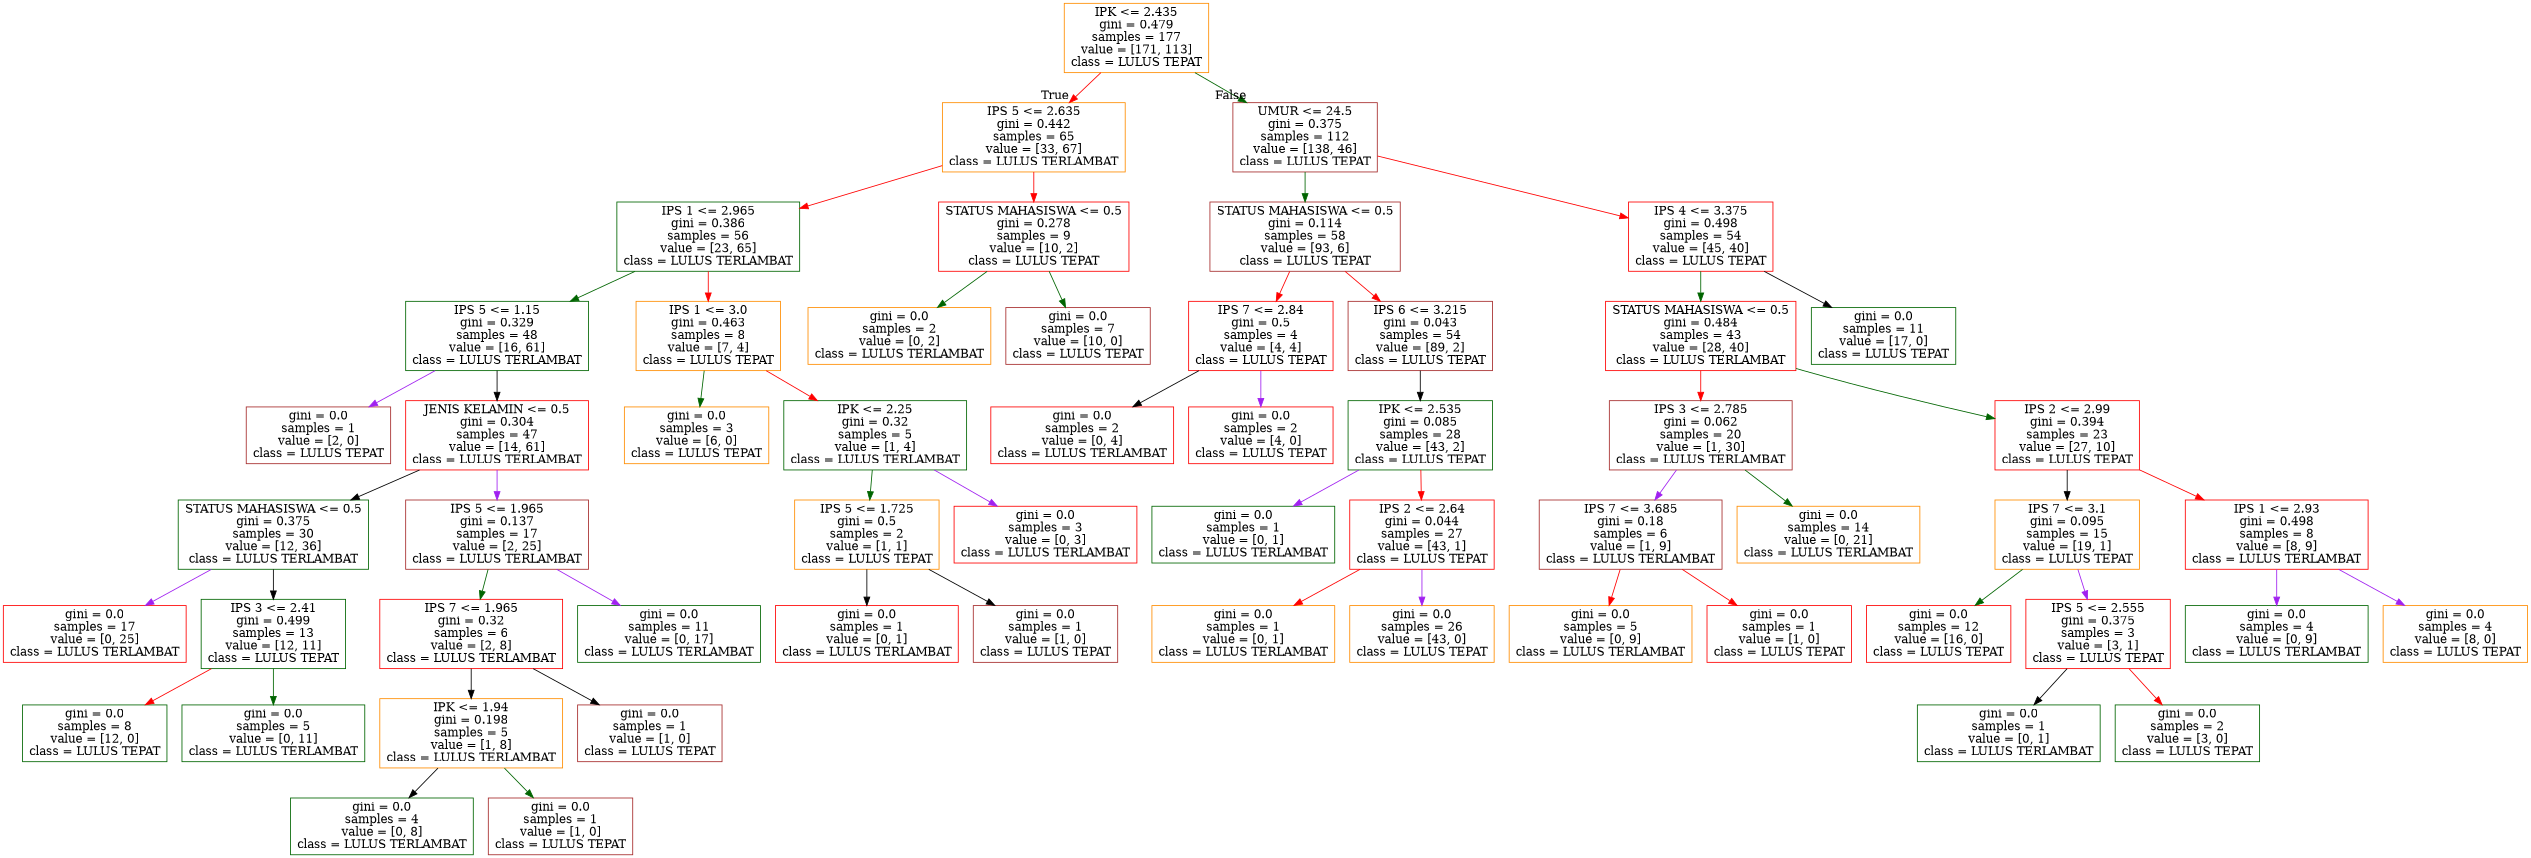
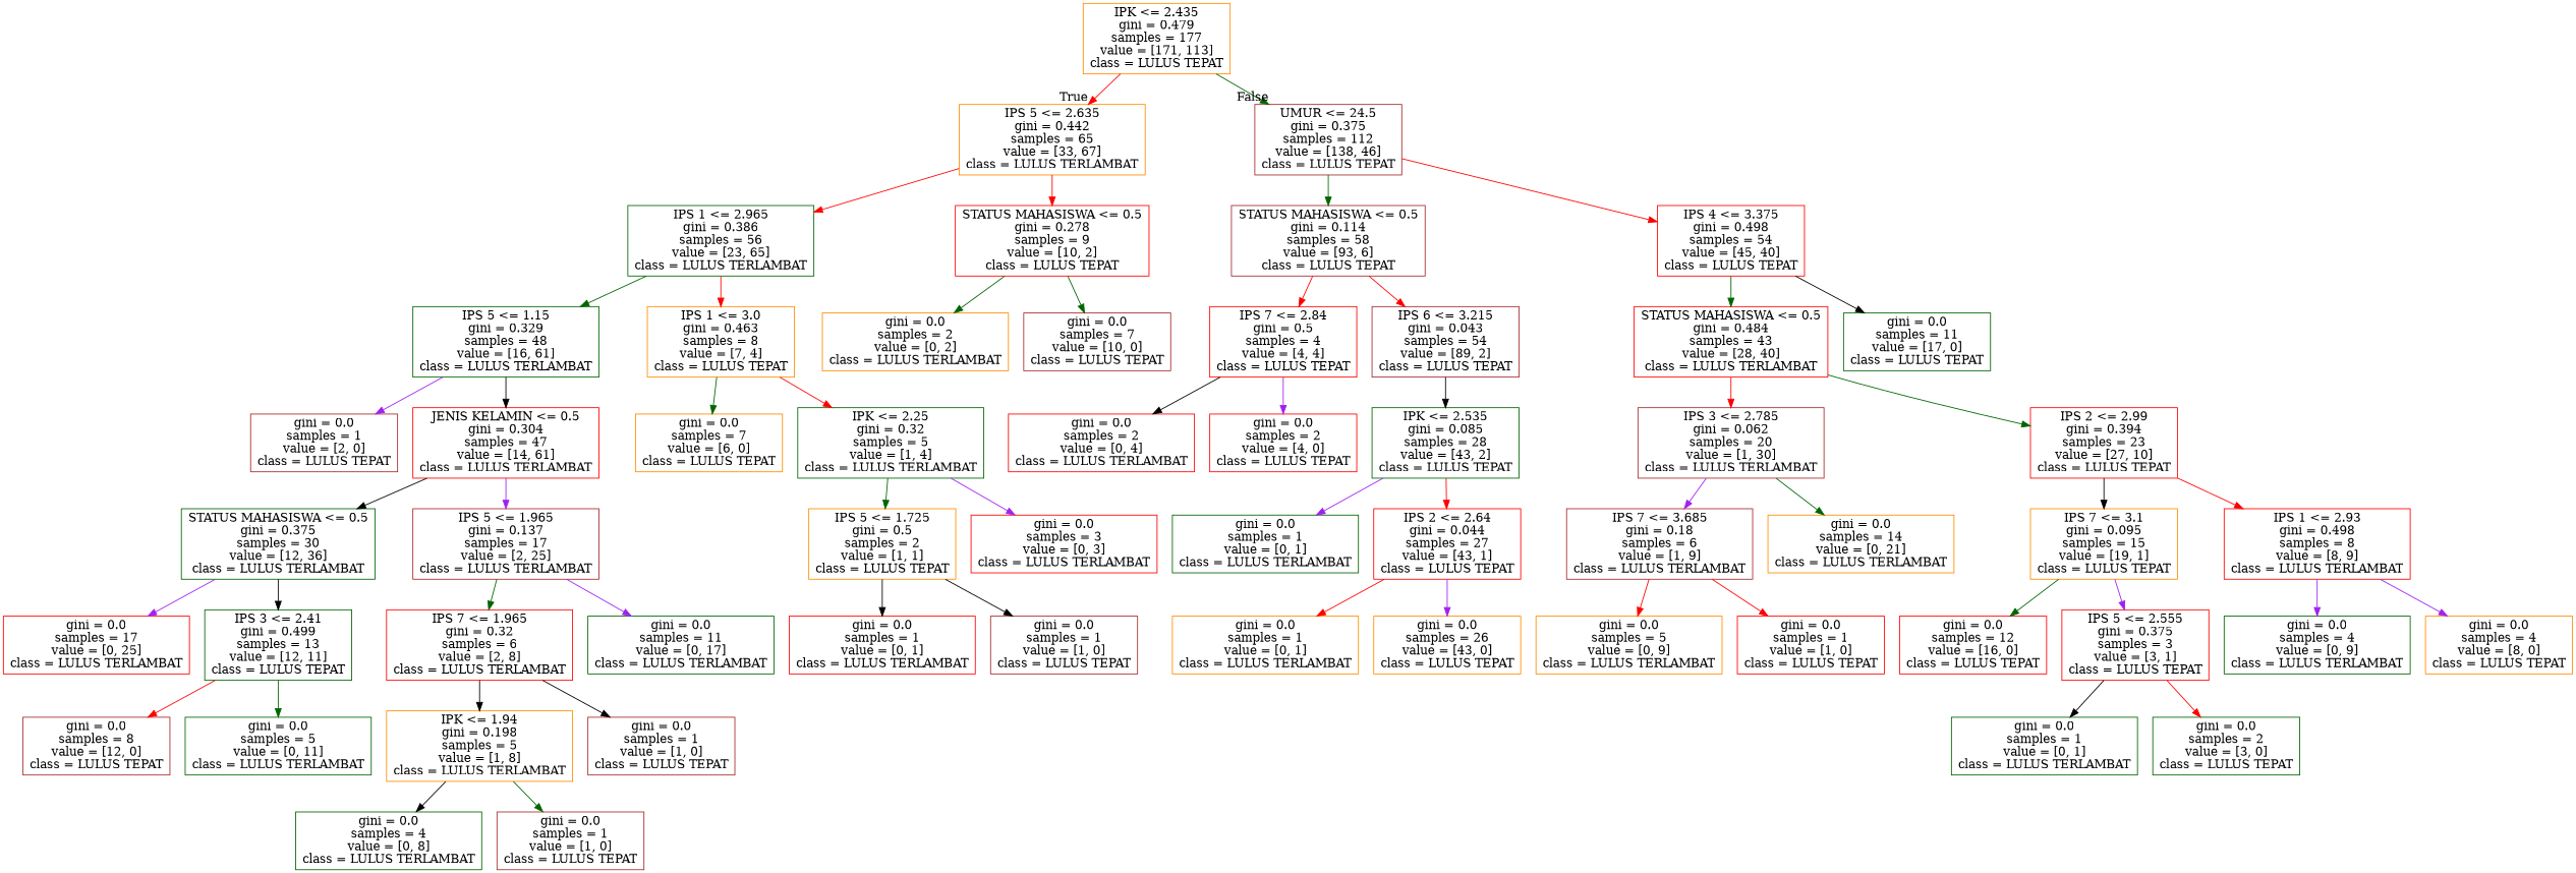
  digraph {
    node [color=red shape=box]
    edge [color=red]
    n1 [color=darkorange label="IPK <= 2.435\ngini = 0.479\nsamples = 177\nvalue = [171, 113]\nclass = LULUS TEPAT"]
    n2 [color=darkorange label="IPS 5 <= 2.635\ngini = 0.442\nsamples = 65\nvalue = [33, 67]\nclass = LULUS TERLAMBAT"]
    n3 [color=brown label="UMUR <= 24.5\ngini = 0.375\nsamples = 112\nvalue = [138, 46]\nclass = LULUS TEPAT"]
    n4 [color=darkgreen label="IPS 1 <= 2.965\ngini = 0.386\nsamples = 56\nvalue = [23, 65]\nclass = LULUS TERLAMBAT"]
    n5 [label="STATUS MAHASISWA <= 0.5\ngini = 0.278\nsamples = 9\nvalue = [10, 2]\nclass = LULUS TEPAT"]
    n6 [color=brown label="STATUS MAHASISWA <= 0.5\ngini = 0.114\nsamples = 58\nvalue = [93, 6]\nclass = LULUS TEPAT"]
    n7 [label="IPS 4 <= 3.375\ngini = 0.498\nsamples = 54\nvalue = [45, 40]\nclass = LULUS TEPAT"]
    n8 [color=darkgreen label="IPS 5 <= 1.15\ngini = 0.329\nsamples = 48\nvalue = [16, 61]\nclass = LULUS TERLAMBAT"]
    n9 [color=darkorange label="IPS 1 <= 3.0\ngini = 0.463\nsamples = 8\nvalue = [7, 4]\nclass = LULUS TEPAT"]
    n10 [color=darkorange label="gini = 0.0\nsamples = 2\nvalue = [0, 2]\nclass = LULUS TERLAMBAT"]
    n11 [color=brown label="gini = 0.0\nsamples = 7\nvalue = [10, 0]\nclass = LULUS TEPAT"]
    n12 [color=brown label="gini = 0.0\nsamples = 1\nvalue = [2, 0]\nclass = LULUS TEPAT"]
    n13 [label="JENIS KELAMIN <= 0.5\ngini = 0.304\nsamples = 47\nvalue = [14, 61]\nclass = LULUS TERLAMBAT"]
-   n14 [color=darkorange label="gini = 0.0\nsamples = 3\nvalue = [6, 0]\nclass = LULUS TEPAT"]
+   n14 [color=darkorange label="gini = 0.0\nsamples = 7\nvalue = [6, 0]\nclass = LULUS TEPAT"]
    n15 [color=darkgreen label="IPK <= 2.25\ngini = 0.32\nsamples = 5\nvalue = [1, 4]\nclass = LULUS TERLAMBAT"]
    n16 [color=darkgreen label="STATUS MAHASISWA <= 0.5\ngini = 0.375\nsamples = 30\nvalue = [12, 36]\nclass = LULUS TERLAMBAT"]
    n17 [color=brown label="IPS 5 <= 1.965\ngini = 0.137\nsamples = 17\nvalue = [2, 25]\nclass = LULUS TERLAMBAT"]
    n18 [label="gini = 0.0\nsamples = 17\nvalue = [0, 25]\nclass = LULUS TERLAMBAT"]
    n19 [color=darkgreen label="IPS 3 <= 2.41\ngini = 0.499\nsamples = 13\nvalue = [12, 11]\nclass = LULUS TEPAT"]
    n20 [label="IPS 7 <= 1.965\ngini = 0.32\nsamples = 6\nvalue = [2, 8]\nclass = LULUS TERLAMBAT"]
    n21 [color=darkgreen label="gini = 0.0\nsamples = 11\nvalue = [0, 17]\nclass = LULUS TERLAMBAT"]
-   n22 [color=darkgreen label="gini = 0.0\nsamples = 8\nvalue = [12, 0]\nclass = LULUS TEPAT"]
+   n22 [color=brown label="gini = 0.0\nsamples = 8\nvalue = [12, 0]\nclass = LULUS TEPAT"]
    n23 [color=darkgreen label="gini = 0.0\nsamples = 5\nvalue = [0, 11]\nclass = LULUS TERLAMBAT"]
    n24 [color=darkorange label="IPK <= 1.94\ngini = 0.198\nsamples = 5\nvalue = [1, 8]\nclass = LULUS TERLAMBAT"]
    n25 [color=brown label="gini = 0.0\nsamples = 1\nvalue = [1, 0]\nclass = LULUS TEPAT"]
    n26 [color=darkgreen label="gini = 0.0\nsamples = 4\nvalue = [0, 8]\nclass = LULUS TERLAMBAT"]
    n27 [color=brown label="gini = 0.0\nsamples = 1\nvalue = [1, 0]\nclass = LULUS TEPAT"]
    n28 [color=darkorange label="IPS 5 <= 1.725\ngini = 0.5\nsamples = 2\nvalue = [1, 1]\nclass = LULUS TEPAT"]
    n29 [label="gini = 0.0\nsamples = 3\nvalue = [0, 3]\nclass = LULUS TERLAMBAT"]
    n30 [label="gini = 0.0\nsamples = 1\nvalue = [0, 1]\nclass = LULUS TERLAMBAT"]
    n31 [color=brown label="gini = 0.0\nsamples = 1\nvalue = [1, 0]\nclass = LULUS TEPAT"]
    n32 [label="IPS 7 <= 2.84\ngini = 0.5\nsamples = 4\nvalue = [4, 4]\nclass = LULUS TEPAT"]
    n33 [color=brown label="IPS 6 <= 3.215\ngini = 0.043\nsamples = 54\nvalue = [89, 2]\nclass = LULUS TEPAT"]
    n34 [label="STATUS MAHASISWA <= 0.5\ngini = 0.484\nsamples = 43\nvalue = [28, 40]\nclass = LULUS TERLAMBAT"]
    n35 [color=darkgreen label="gini = 0.0\nsamples = 11\nvalue = [17, 0]\nclass = LULUS TEPAT"]
    n36 [label="gini = 0.0\nsamples = 2\nvalue = [0, 4]\nclass = LULUS TERLAMBAT"]
    n37 [label="gini = 0.0\nsamples = 2\nvalue = [4, 0]\nclass = LULUS TEPAT"]
    n38 [color=darkgreen label="IPK <= 2.535\ngini = 0.085\nsamples = 28\nvalue = [43, 2]\nclass = LULUS TEPAT"]
    n39 [color=darkgreen label="gini = 0.0\nsamples = 1\nvalue = [0, 1]\nclass = LULUS TERLAMBAT"]
    n40 [label="IPS 2 <= 2.64\ngini = 0.044\nsamples = 27\nvalue = [43, 1]\nclass = LULUS TEPAT"]
    n41 [color=darkorange label="gini = 0.0\nsamples = 1\nvalue = [0, 1]\nclass = LULUS TERLAMBAT"]
    n42 [color=darkorange label="gini = 0.0\nsamples = 26\nvalue = [43, 0]\nclass = LULUS TEPAT"]
    n43 [color=brown label="IPS 3 <= 2.785\ngini = 0.062\nsamples = 20\nvalue = [1, 30]\nclass = LULUS TERLAMBAT"]
    n44 [label="IPS 2 <= 2.99\ngini = 0.394\nsamples = 23\nvalue = [27, 10]\nclass = LULUS TEPAT"]
    n45 [color=brown label="IPS 7 <= 3.685\ngini = 0.18\nsamples = 6\nvalue = [1, 9]\nclass = LULUS TERLAMBAT"]
    n46 [color=darkorange label="gini = 0.0\nsamples = 14\nvalue = [0, 21]\nclass = LULUS TERLAMBAT"]
    n47 [color=darkorange label="IPS 7 <= 3.1\ngini = 0.095\nsamples = 15\nvalue = [19, 1]\nclass = LULUS TEPAT"]
    n48 [label="IPS 1 <= 2.93\ngini = 0.498\nsamples = 8\nvalue = [8, 9]\nclass = LULUS TERLAMBAT"]
    n49 [color=darkorange label="gini = 0.0\nsamples = 5\nvalue = [0, 9]\nclass = LULUS TERLAMBAT"]
    n50 [label="gini = 0.0\nsamples = 1\nvalue = [1, 0]\nclass = LULUS TEPAT"]
    n51 [label="gini = 0.0\nsamples = 12\nvalue = [16, 0]\nclass = LULUS TEPAT"]
    n52 [label="IPS 5 <= 2.555\ngini = 0.375\nsamples = 3\nvalue = [3, 1]\nclass = LULUS TEPAT"]
    n53 [color=darkgreen label="gini = 0.0\nsamples = 4\nvalue = [0, 9]\nclass = LULUS TERLAMBAT"]
    n54 [color=darkorange label="gini = 0.0\nsamples = 4\nvalue = [8, 0]\nclass = LULUS TEPAT"]
    n55 [color=darkgreen label="gini = 0.0\nsamples = 1\nvalue = [0, 1]\nclass = LULUS TERLAMBAT"]
    n56 [color=darkgreen label="gini = 0.0\nsamples = 2\nvalue = [3, 0]\nclass = LULUS TEPAT"]
    n1 -> n2 [headlabel=True labelangle=45 labeldistance=2.5]
    n1 -> n3 [color=darkgreen headlabel=False labelangle=-45 labeldistance=2.5]
    n2 -> n4
    n2 -> n5
    n3 -> n6 [color=darkgreen]
    n3 -> n7
    n4 -> n8 [color=darkgreen]
    n4 -> n9
    n5 -> n10 [color=darkgreen]
    n5 -> n11 [color=darkgreen]
    n6 -> n32
    n6 -> n33
    n7 -> n34 [color=darkgreen]
    n7 -> n35 [color=black]
    n8 -> n12 [color=purple]
    n8 -> n13 [color=black]
    n9 -> n14 [color=darkgreen]
    n9 -> n15
    n13 -> n16 [color=black]
    n13 -> n17 [color=purple]
    n15 -> n28 [color=darkgreen]
    n15 -> n29 [color=purple]
    n16 -> n18 [color=purple]
    n16 -> n19 [color=black]
    n17 -> n20 [color=darkgreen]
    n17 -> n21 [color=purple]
    n19 -> n22
    n19 -> n23 [color=darkgreen]
    n20 -> n24 [color=black]
    n20 -> n25 [color=black]
    n24 -> n26 [color=black]
    n24 -> n27 [color=darkgreen]
    n28 -> n30 [color=black]
    n28 -> n31 [color=black]
    n32 -> n36 [color=black]
    n32 -> n37 [color=purple]
    n33 -> n38 [color=black]
    n34 -> n43
    n34 -> n44 [color=darkgreen]
    n38 -> n39 [color=purple]
    n38 -> n40
    n40 -> n41
    n40 -> n42 [color=purple]
    n43 -> n45 [color=purple]
    n43 -> n46 [color=darkgreen]
    n44 -> n47 [color=black]
    n44 -> n48
    n45 -> n49
    n45 -> n50
    n47 -> n51 [color=darkgreen]
    n47 -> n52 [color=purple]
    n48 -> n53 [color=purple]
    n48 -> n54 [color=purple]
    n52 -> n55 [color=black]
    n52 -> n56
  }
